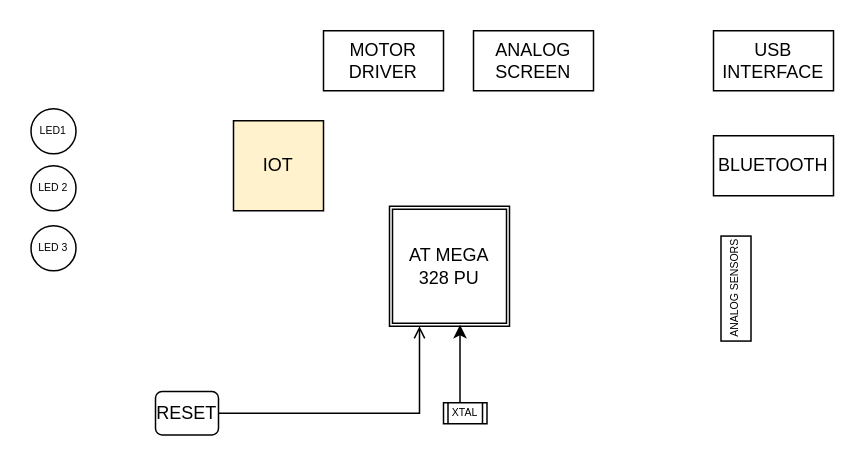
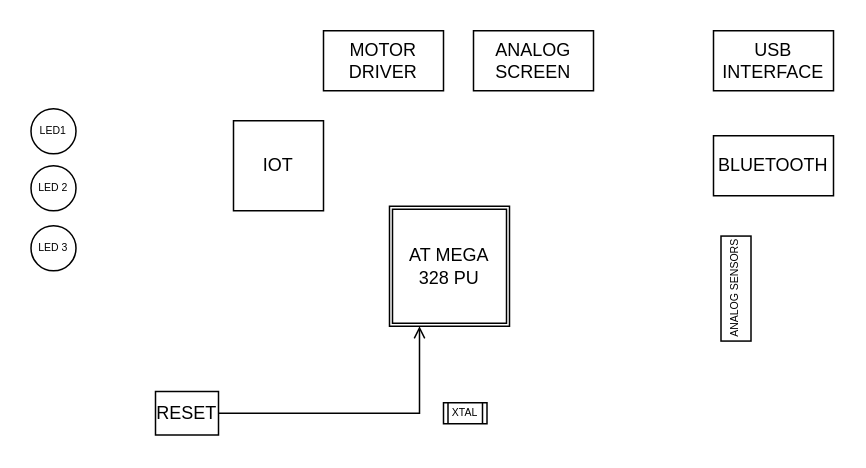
  <mxCell id="0" />
  <mxCell id="1" parent="0" />
  <mxCell id="2" value="BLUETOOTH" style="rounded=0;whiteSpace=wrap;html=1;gradientColor=none;" vertex="1" parent="1"><mxGeometry x="475" y="90" width="80" height="40" as="geometry" /></mxCell>
  <mxCell id="3" value="MOTOR DRIVER" style="rounded=0;whiteSpace=wrap;html=1;gradientColor=none;" vertex="1" parent="1"><mxGeometry x="215" y="20" width="80" height="40" as="geometry" /></mxCell>
  <mxCell id="4" value="ANALOG SCREEN" style="rounded=0;whiteSpace=wrap;html=1;gradientColor=none;shadow=0;comic=0;glass=0;" vertex="1" parent="1"><mxGeometry x="315" y="20" width="80" height="40" as="geometry" /></mxCell>
  <mxCell id="5" value="USB INTERFACE" style="rounded=0;whiteSpace=wrap;html=1;gradientColor=none;" vertex="1" parent="1"><mxGeometry x="475" y="20" width="80" height="40" as="geometry" /></mxCell>
  <mxCell id="6" value="AT MEGA 328 PU" style="shape=ext;double=1;whiteSpace=wrap;html=1;aspect=fixed;gradientColor=none;" vertex="1" parent="1"><mxGeometry x="259" y="137" width="80" height="80" as="geometry" /></mxCell>
- <mxCell id="7" value="IOT" style="rounded=0;whiteSpace=wrap;html=1;fillColor=#fff2cc;" vertex="1" parent="1"><mxGeometry x="155" y="80" width="60" height="60" as="geometry" /></mxCell>
+ <mxCell id="7" value="IOT" style="rounded=0;whiteSpace=wrap;html=1;" vertex="1" parent="1"><mxGeometry x="155" y="80" width="60" height="60" as="geometry" /></mxCell>
  <mxCell id="8" style="edgeStyle=orthogonalEdgeStyle;rounded=0;orthogonalLoop=1;jettySize=auto;html=1;entryX=0.25;entryY=1;entryDx=0;entryDy=0;fontSize=7;endArrow=open;" edge="1" parent="1" source="9" target="6"><mxGeometry relative="1" as="geometry" /></mxCell>
- <mxCell id="9" value="RESET" style="whiteSpace=wrap;html=1;shadow=0;glass=0;comic=0;gradientColor=none;rounded=1;" vertex="1" parent="1"><mxGeometry x="103" y="260.5" width="42" height="29" as="geometry" /></mxCell>
+ <mxCell id="9" value="RESET" style="rounded=0;whiteSpace=wrap;html=1;shadow=0;glass=0;comic=0;gradientColor=none;" vertex="1" parent="1"><mxGeometry x="103" y="260.5" width="42" height="29" as="geometry" /></mxCell>
  <mxCell id="10" value="ANALOG SENSORS" style="rounded=0;whiteSpace=wrap;shadow=0;glass=0;comic=0;gradientColor=none;fontSize=7;rotation=-90;" vertex="1" parent="1"><mxGeometry x="455" y="181.88" width="70" height="20" as="geometry" /></mxCell>
  <mxCell id="11" value="LED1" style="ellipse;whiteSpace=wrap;html=1;aspect=fixed;rounded=0;shadow=0;glass=0;comic=0;gradientColor=none;fontSize=7;" vertex="1" parent="1"><mxGeometry x="20" y="72" width="30" height="30" as="geometry" /></mxCell>
  <mxCell id="12" value="LED 3" style="ellipse;whiteSpace=wrap;html=1;aspect=fixed;rounded=0;shadow=0;glass=0;comic=0;gradientColor=none;fontSize=7;" vertex="1" parent="1"><mxGeometry x="20" y="150" width="30" height="30" as="geometry" /></mxCell>
  <mxCell id="13" value="LED 2" style="ellipse;whiteSpace=wrap;html=1;aspect=fixed;rounded=0;shadow=0;glass=0;comic=0;gradientColor=none;fontSize=7;" vertex="1" parent="1"><mxGeometry x="20" y="110" width="30" height="30" as="geometry" /></mxCell>
- <mxCell id="14" style="edgeStyle=orthogonalEdgeStyle;rounded=0;orthogonalLoop=1;jettySize=auto;html=1;entryX=0.588;entryY=0.988;entryDx=0;entryDy=0;entryPerimeter=0;fontSize=7;" edge="1" parent="1" source="15" target="6"><mxGeometry relative="1" as="geometry"><Array as="points"><mxPoint x="306" y="233" /><mxPoint x="306" y="233" /></Array></mxGeometry></mxCell>
  <mxCell id="15" value="XTAL" style="shape=process;whiteSpace=wrap;html=1;backgroundOutline=1;rounded=0;shadow=0;glass=0;comic=0;gradientColor=none;fontSize=7;" vertex="1" parent="1"><mxGeometry x="295" y="268" width="29" height="14" as="geometry" /></mxCell>
